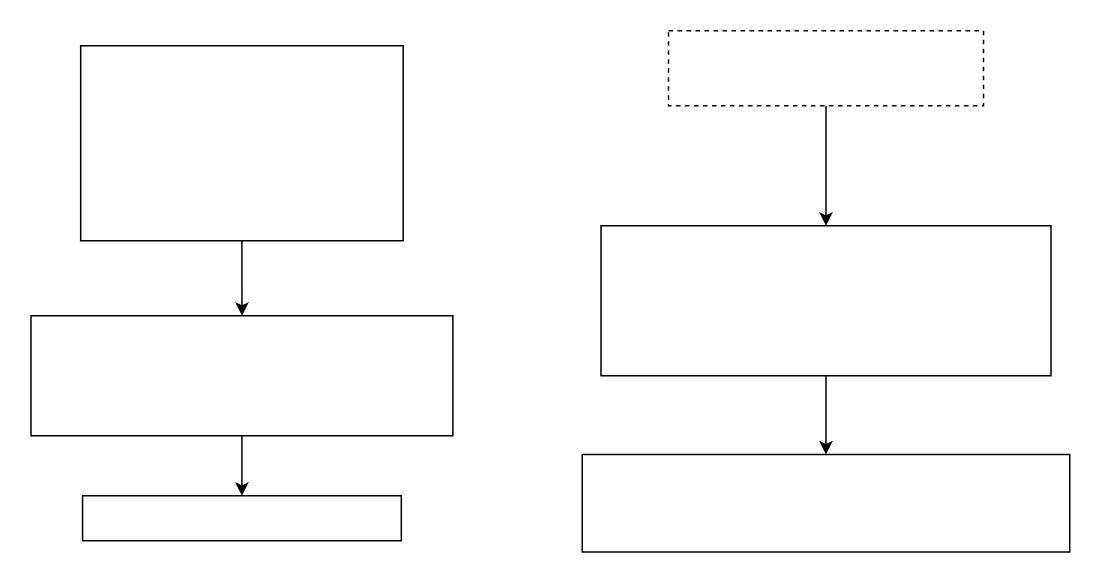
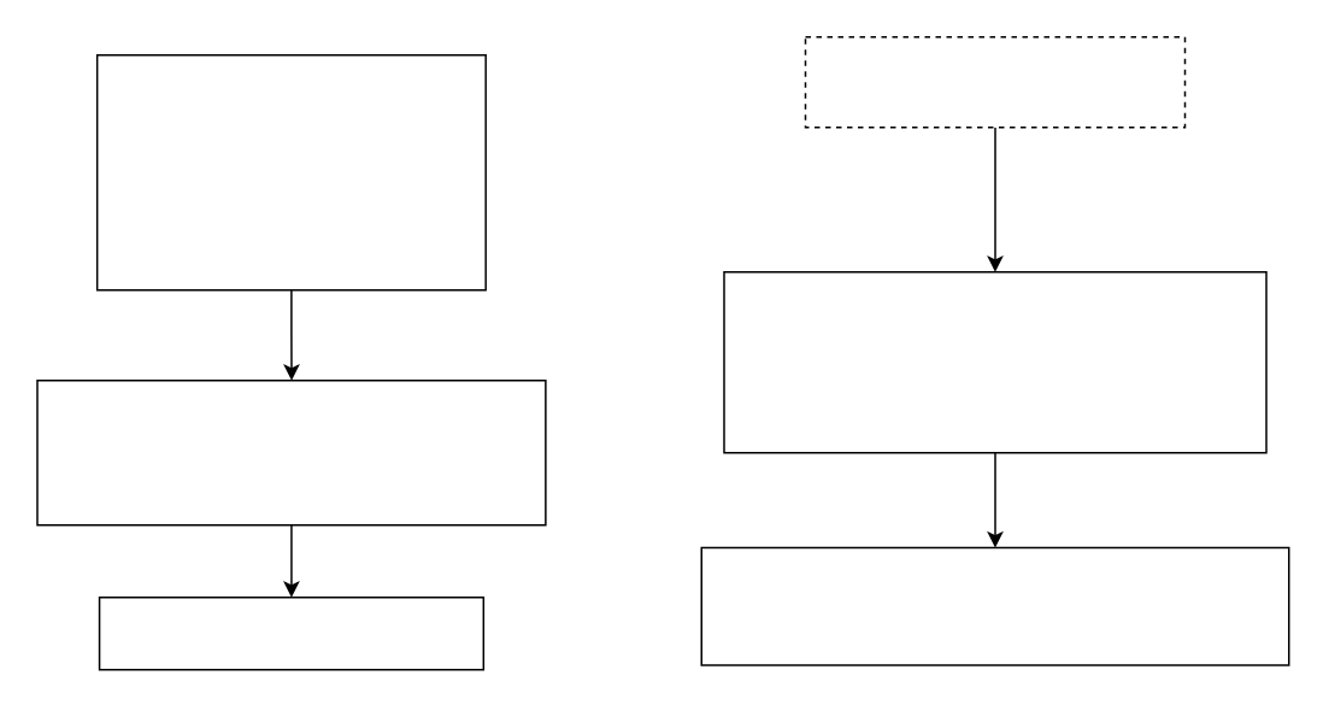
  <mxCell id="0" />
  <mxCell id="1" parent="0" />
  <mxCell id="2" value="" style="edgeStyle=orthogonalEdgeStyle;rounded=0;orthogonalLoop=1;jettySize=auto;html=1;fontColor=#FFFFFF;" parent="1" source="3" target="5" edge="1"><mxGeometry relative="1" as="geometry" /></mxCell>
  <mxCell id="3" value="用户A 创建了1个组织&lt;br&gt;系统为此组织生成了非对称加密密钥&lt;br&gt;公钥开放，私钥由用户自身公钥加密填充到了用户 - 组织 对应关系数据库记录中&lt;br&gt;用户的私钥是由用户在本地加密提交到数据库的，所以即便拿到加密后的私钥也没法用" style="rounded=0;whiteSpace=wrap;html=1;fontColor=#FFFFFF;align=left;" parent="1" vertex="1"><mxGeometry x="53.12" y="30" width="215" height="130" as="geometry" /></mxCell>
  <mxCell id="4" value="" style="edgeStyle=orthogonalEdgeStyle;rounded=0;orthogonalLoop=1;jettySize=auto;html=1;fontColor=#FFFFFF;" parent="1" source="5" target="6" edge="1"><mxGeometry relative="1" as="geometry" /></mxCell>
  <mxCell id="5" value="用户A 在组织内添加了几个密码记录&lt;br&gt;密码记录中用户名、站点、密码 等关键字段都由 组织公钥 加密&lt;br&gt;（只有用户对应关系那里有用户本地加密后的组织私钥可解密）" style="rounded=0;whiteSpace=wrap;html=1;fontColor=#FFFFFF;align=left;" parent="1" vertex="1"><mxGeometry x="20" y="210" width="281.25" height="80" as="geometry" /></mxCell>
- <mxCell id="6" value="用户A 将 用户B 邀请入组织" style="rounded=0;whiteSpace=wrap;html=1;fontColor=#FFFFFF;" parent="1" vertex="1"><mxGeometry x="54.38" y="330" width="212.5" height="30" as="geometry" /></mxCell>
+ <mxCell id="6" value="用户A 将 用户B 邀请入组织" style="rounded=0;whiteSpace=wrap;html=1;fontColor=#FFFFFF;" parent="1" vertex="1"><mxGeometry x="54.38" y="330" width="212.5" height="40" as="geometry" /></mxCell>
  <mxCell id="7" value="" style="edgeStyle=orthogonalEdgeStyle;rounded=0;orthogonalLoop=1;jettySize=auto;html=1;fontColor=#FFFFFF;" parent="1" source="8" target="10" edge="1"><mxGeometry relative="1" as="geometry" /></mxCell>
  <mxCell id="8" value="用户B 在系统注册账户&lt;br&gt;也有了开放的公钥信息" style="rounded=0;whiteSpace=wrap;html=1;fontColor=#FFFFFF;align=left;dashed=1;" parent="1" vertex="1"><mxGeometry x="445" y="20" width="210" height="50" as="geometry" /></mxCell>
  <mxCell id="9" value="" style="edgeStyle=orthogonalEdgeStyle;rounded=0;orthogonalLoop=1;jettySize=auto;html=1;fontColor=#FFFFFF;" parent="1" source="10" target="11" edge="1"><mxGeometry relative="1" as="geometry" /></mxCell>
  <mxCell id="10" value="用户A 确认了 用户B 的加入信息&lt;br&gt;在本地将 组织私钥 使用 用户 B 的公钥加密后 更新到了 用户B - 组织的对应关系数据库记录中&lt;br&gt;（此时，用户B 有了解密组织内数据的能力）" style="rounded=0;whiteSpace=wrap;html=1;fontColor=#FFFFFF;align=left;" parent="1" vertex="1"><mxGeometry x="400" y="150" width="300" height="100" as="geometry" /></mxCell>
  <mxCell id="11" value="至于能读取哪些数据是后端的鉴权来补充的&lt;br&gt;现在这个粒度 是 组织级 的，如果想针对 单条记录的数据绝对安全的保证，那就要把这种非对称加密的模式下降到每条记录中" style="rounded=0;whiteSpace=wrap;html=1;fontColor=#FFFFFF;align=left;" parent="1" vertex="1"><mxGeometry x="387.5" y="302.5" width="325" height="65" as="geometry" /></mxCell>
